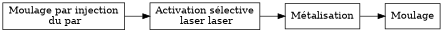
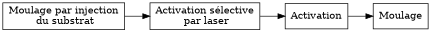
  digraph {
    rankdir=LR
    node [shape=box]
-   n1 [label="Moulage par injection\n du par"]
-   n2 [label="Activation sélective\n laser laser"]
-   n3 [label="Métalisation"]
+   n1 [label="Moulage par injection\n du substrat"]
+   n2 [label="Activation sélective\n par laser"]
+   n3 [label=Activation]
    n4 [label=Moulage]
    n1 -> n2
    n2 -> n3
    n3 -> n4
  }
